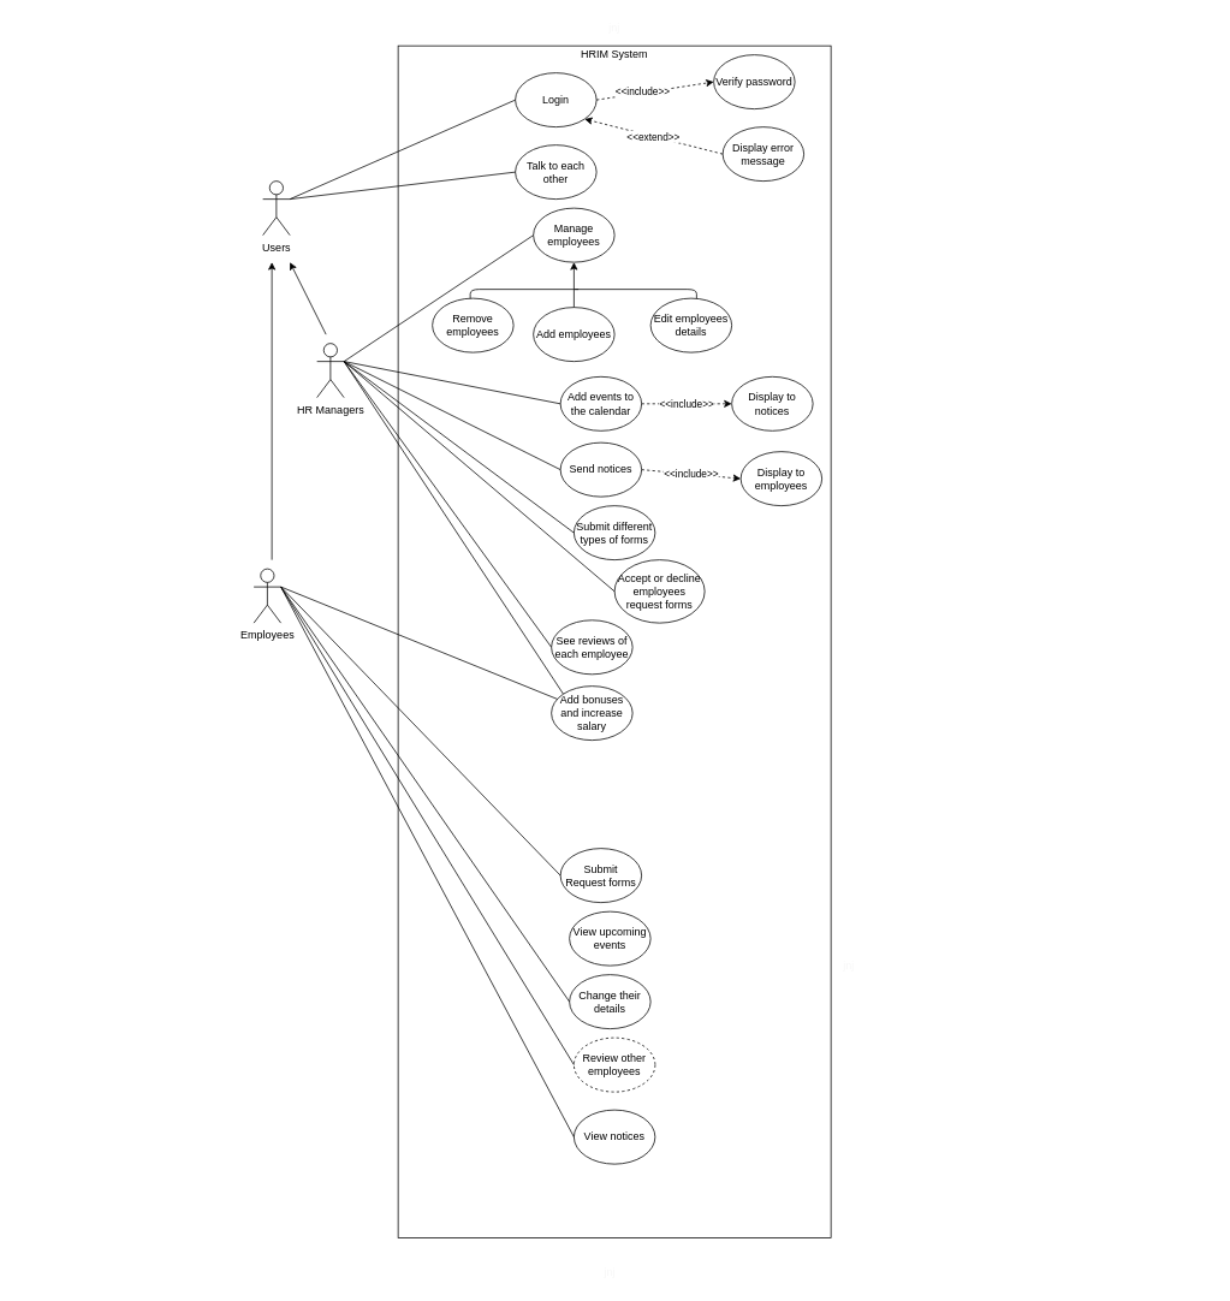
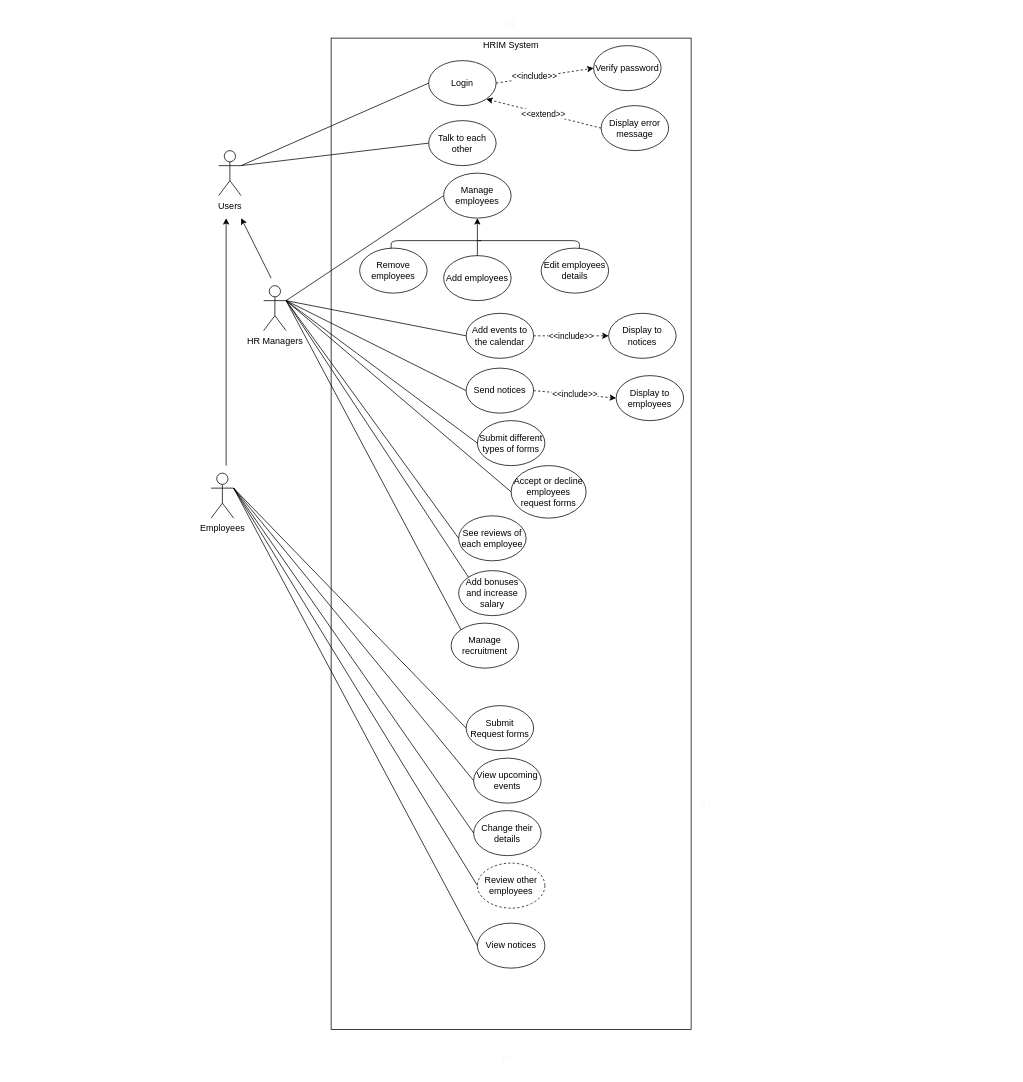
  <mxCell id="0" />
  <mxCell id="1" parent="0" />
  <mxCell id="2" value="" style="rounded=0;whiteSpace=wrap;html=1;rotation=90;" parent="1" vertex="1"><mxGeometry x="20.16" y="470.86" width="1321.71" height="480" as="geometry" /></mxCell>
  <mxCell id="3" value="Users" style="shape=umlActor;verticalLabelPosition=bottom;verticalAlign=top;html=1;outlineConnect=0;" parent="1" vertex="1"><mxGeometry x="291" y="200" width="30" height="60" as="geometry" /></mxCell>
  <mxCell id="4" value="Employees" style="shape=umlActor;verticalLabelPosition=bottom;verticalAlign=top;html=1;outlineConnect=0;" parent="1" vertex="1"><mxGeometry x="281" y="630" width="30" height="60" as="geometry" /></mxCell>
  <mxCell id="5" value="HR Managers" style="shape=umlActor;verticalLabelPosition=bottom;verticalAlign=top;html=1;outlineConnect=0;" parent="1" vertex="1"><mxGeometry x="351" y="380" width="30" height="60" as="geometry" /></mxCell>
  <mxCell id="6" value="" style="endArrow=classic;html=1;" parent="1" edge="1"><mxGeometry width="50" height="50" relative="1" as="geometry"><mxPoint x="361" y="370" as="sourcePoint" /><mxPoint x="321" y="290" as="targetPoint" /></mxGeometry></mxCell>
  <mxCell id="7" value="" style="endArrow=classic;html=1;" parent="1" edge="1"><mxGeometry width="50" height="50" relative="1" as="geometry"><mxPoint x="301" y="620" as="sourcePoint" /><mxPoint x="301" y="290" as="targetPoint" /></mxGeometry></mxCell>
  <mxCell id="8" value="HRIM System" style="text;html=1;strokeColor=none;fillColor=none;align=center;verticalAlign=middle;whiteSpace=wrap;rounded=0;" parent="1" vertex="1"><mxGeometry x="641.01" y="50" width="80" height="20" as="geometry" /></mxCell>
  <mxCell id="9" value="Login" style="ellipse;whiteSpace=wrap;html=1;" parent="1" vertex="1"><mxGeometry x="571" y="80" width="90" height="60" as="geometry" /></mxCell>
  <mxCell id="10" value="Verify password" style="ellipse;whiteSpace=wrap;html=1;" parent="1" vertex="1"><mxGeometry x="791" y="60" width="90" height="60" as="geometry" /></mxCell>
  <mxCell id="11" value="Display error message" style="ellipse;whiteSpace=wrap;html=1;" parent="1" vertex="1"><mxGeometry x="801" y="140" width="90" height="60" as="geometry" /></mxCell>
  <mxCell id="12" value="Manage employees" style="ellipse;whiteSpace=wrap;html=1;" parent="1" vertex="1"><mxGeometry x="591" y="230" width="90" height="60" as="geometry" /></mxCell>
  <mxCell id="13" value="Remove employees" style="ellipse;whiteSpace=wrap;html=1;" parent="1" vertex="1"><mxGeometry x="479" y="330" width="90" height="60" as="geometry" /></mxCell>
  <mxCell id="14" value="Send notices" style="ellipse;whiteSpace=wrap;html=1;" parent="1" vertex="1"><mxGeometry x="621" y="490" width="90" height="60" as="geometry" /></mxCell>
  <mxCell id="15" value="Add events to the calendar" style="ellipse;whiteSpace=wrap;html=1;" parent="1" vertex="1"><mxGeometry x="621" y="416.92" width="90" height="60" as="geometry" /></mxCell>
  <mxCell id="16" value="View upcoming events" style="ellipse;whiteSpace=wrap;html=1;" parent="1" vertex="1"><mxGeometry x="631" y="1010" width="90" height="60" as="geometry" /></mxCell>
  <mxCell id="17" value="Submit &lt;br&gt;Request forms" style="ellipse;whiteSpace=wrap;html=1;" parent="1" vertex="1"><mxGeometry x="621" y="940" width="90" height="60" as="geometry" /></mxCell>
  <mxCell id="18" value="Review other employees" style="ellipse;whiteSpace=wrap;html=1;dashed=1;" parent="1" vertex="1"><mxGeometry x="636.01" y="1150" width="90" height="60" as="geometry" /></mxCell>
  <mxCell id="19" value="Add bonuses and increase salary" style="ellipse;whiteSpace=wrap;html=1;" parent="1" vertex="1"><mxGeometry x="611" y="760" width="90" height="60" as="geometry" /></mxCell>
  <mxCell id="20" value="Accept or decline employees request forms&lt;br&gt;" style="ellipse;whiteSpace=wrap;html=1;" parent="1" vertex="1"><mxGeometry x="681" y="620" width="100" height="70" as="geometry" /></mxCell>
  <mxCell id="21" value="Submit different types of forms" style="ellipse;whiteSpace=wrap;html=1;" parent="1" vertex="1"><mxGeometry x="636.01" y="560" width="90" height="60" as="geometry" /></mxCell>
  <mxCell id="22" value="See reviews of each employee" style="ellipse;whiteSpace=wrap;html=1;" parent="1" vertex="1"><mxGeometry x="611" y="686.92" width="90" height="60" as="geometry" /></mxCell>
  <mxCell id="23" value="" style="endArrow=none;html=1;exitX=1;exitY=0.333;exitDx=0;exitDy=0;exitPerimeter=0;entryX=0;entryY=0.5;entryDx=0;entryDy=0;" parent="1" source="3" target="9" edge="1"><mxGeometry width="50" height="50" relative="1" as="geometry"><mxPoint x="501" y="270" as="sourcePoint" /><mxPoint x="551" y="220" as="targetPoint" /></mxGeometry></mxCell>
  <mxCell id="24" value="" style="endArrow=classic;html=1;entryX=0;entryY=0.5;entryDx=0;entryDy=0;exitX=1;exitY=0.5;exitDx=0;exitDy=0;dashed=1;" parent="1" source="9" target="10" edge="1"><mxGeometry width="50" height="50" relative="1" as="geometry"><mxPoint x="501" y="390" as="sourcePoint" /><mxPoint x="551" y="340" as="targetPoint" /></mxGeometry></mxCell>
  <mxCell id="25" value="&amp;lt;&amp;lt;include&amp;gt;&amp;gt;" style="edgeLabel;html=1;align=center;verticalAlign=middle;resizable=0;points=[];rotation=0;" parent="24" vertex="1" connectable="0"><mxGeometry x="-0.225" y="2" relative="1" as="geometry"><mxPoint as="offset" /></mxGeometry></mxCell>
  <mxCell id="26" value="&amp;lt;&amp;lt;extend&amp;gt;&amp;gt;" style="endArrow=classic;html=1;entryX=1;entryY=1;entryDx=0;entryDy=0;exitX=0;exitY=0.5;exitDx=0;exitDy=0;dashed=1;" parent="1" source="11" target="9" edge="1"><mxGeometry width="50" height="50" relative="1" as="geometry"><mxPoint x="676" y="160" as="sourcePoint" /><mxPoint x="771" y="160" as="targetPoint" /></mxGeometry></mxCell>
  <mxCell id="27" value="" style="endArrow=none;html=1;exitX=1;exitY=0.333;exitDx=0;exitDy=0;exitPerimeter=0;entryX=0;entryY=0.5;entryDx=0;entryDy=0;" parent="1" source="5" target="12" edge="1"><mxGeometry width="50" height="50" relative="1" as="geometry"><mxPoint x="501" y="390" as="sourcePoint" /><mxPoint x="551" y="340" as="targetPoint" /></mxGeometry></mxCell>
  <mxCell id="28" value="Add employees" style="ellipse;whiteSpace=wrap;html=1;" parent="1" vertex="1"><mxGeometry x="591" y="340" width="90" height="60" as="geometry" /></mxCell>
  <mxCell id="29" value="Edit employees details" style="ellipse;whiteSpace=wrap;html=1;" parent="1" vertex="1"><mxGeometry x="721" y="330" width="90" height="60" as="geometry" /></mxCell>
  <mxCell id="30" value="" style="endArrow=none;html=1;exitX=0.5;exitY=0;exitDx=0;exitDy=0;" parent="1" edge="1"><mxGeometry width="50" height="50" relative="1" as="geometry"><mxPoint x="772" y="330" as="sourcePoint" /><mxPoint x="637" y="320" as="targetPoint" /><Array as="points"><mxPoint x="772" y="320" /></Array></mxGeometry></mxCell>
  <mxCell id="31" value="" style="endArrow=none;html=1;" parent="1" edge="1"><mxGeometry width="50" height="50" relative="1" as="geometry"><mxPoint x="521" y="330" as="sourcePoint" /><mxPoint x="641" y="320" as="targetPoint" /><Array as="points"><mxPoint x="521" y="320" /></Array></mxGeometry></mxCell>
  <mxCell id="32" value="" style="endArrow=classic;html=1;" parent="1" edge="1"><mxGeometry width="50" height="50" relative="1" as="geometry"><mxPoint x="636" y="340" as="sourcePoint" /><mxPoint x="636" y="290" as="targetPoint" /></mxGeometry></mxCell>
  <mxCell id="33" value="" style="endArrow=none;html=1;entryX=0;entryY=0.5;entryDx=0;entryDy=0;exitX=1;exitY=0.333;exitDx=0;exitDy=0;exitPerimeter=0;" parent="1" source="5" target="15" edge="1"><mxGeometry width="50" height="50" relative="1" as="geometry"><mxPoint x="381" y="370" as="sourcePoint" /><mxPoint x="601" y="320" as="targetPoint" /></mxGeometry></mxCell>
- <mxCell id="34" value="" style="endArrow=none;html=1;exitX=1;exitY=0.333;exitDx=0;exitDy=0;exitPerimeter=0;" parent="1" source="4" target="19" edge="1"><mxGeometry width="50" height="50" relative="1" as="geometry"><mxPoint x="391" y="380" as="sourcePoint" /><mxPoint x="601" y="590" as="targetPoint" /></mxGeometry></mxCell>
+ <mxCell id="34" value="" style="endArrow=none;html=1;entryX=0;entryY=0.5;entryDx=0;entryDy=0;exitX=1;exitY=0.333;exitDx=0;exitDy=0;exitPerimeter=0;" parent="1" source="4" target="16" edge="1"><mxGeometry width="50" height="50" relative="1" as="geometry"><mxPoint x="391" y="380" as="sourcePoint" /><mxPoint x="601" y="590" as="targetPoint" /></mxGeometry></mxCell>
  <mxCell id="35" value="" style="endArrow=none;html=1;entryX=0;entryY=0.5;entryDx=0;entryDy=0;exitX=1;exitY=0.333;exitDx=0;exitDy=0;exitPerimeter=0;" parent="1" source="5" target="14" edge="1"><mxGeometry width="50" height="50" relative="1" as="geometry"><mxPoint x="381" y="370" as="sourcePoint" /><mxPoint x="601" y="590" as="targetPoint" /></mxGeometry></mxCell>
  <mxCell id="36" value="" style="endArrow=none;html=1;entryX=0;entryY=0.5;entryDx=0;entryDy=0;exitX=1;exitY=0.333;exitDx=0;exitDy=0;exitPerimeter=0;" parent="1" source="4" target="17" edge="1"><mxGeometry width="50" height="50" relative="1" as="geometry"><mxPoint x="321" y="520" as="sourcePoint" /><mxPoint x="496" y="800" as="targetPoint" /></mxGeometry></mxCell>
  <mxCell id="37" value="" style="endArrow=none;html=1;entryX=0;entryY=0.5;entryDx=0;entryDy=0;exitX=1;exitY=0.333;exitDx=0;exitDy=0;exitPerimeter=0;" parent="1" source="4" target="18" edge="1"><mxGeometry width="50" height="50" relative="1" as="geometry"><mxPoint x="321" y="520" as="sourcePoint" /><mxPoint x="496" y="800" as="targetPoint" /></mxGeometry></mxCell>
  <mxCell id="38" value="" style="endArrow=none;html=1;entryX=0;entryY=0.5;entryDx=0;entryDy=0;exitX=1;exitY=0.333;exitDx=0;exitDy=0;exitPerimeter=0;" parent="1" source="5" target="21" edge="1"><mxGeometry width="50" height="50" relative="1" as="geometry"><mxPoint x="391" y="380" as="sourcePoint" /><mxPoint x="601" y="660" as="targetPoint" /></mxGeometry></mxCell>
  <mxCell id="39" value="" style="endArrow=none;html=1;entryX=0;entryY=0.5;entryDx=0;entryDy=0;exitX=1;exitY=0.333;exitDx=0;exitDy=0;exitPerimeter=0;" parent="1" source="5" target="20" edge="1"><mxGeometry width="50" height="50" relative="1" as="geometry"><mxPoint x="391" y="380" as="sourcePoint" /><mxPoint x="601" y="740" as="targetPoint" /></mxGeometry></mxCell>
  <mxCell id="40" value="" style="endArrow=none;html=1;entryX=0;entryY=0.5;entryDx=0;entryDy=0;exitX=1;exitY=0.333;exitDx=0;exitDy=0;exitPerimeter=0;" parent="1" source="5" target="22" edge="1"><mxGeometry width="50" height="50" relative="1" as="geometry"><mxPoint x="391" y="380" as="sourcePoint" /><mxPoint x="601" y="800" as="targetPoint" /></mxGeometry></mxCell>
  <mxCell id="41" value="" style="endArrow=none;html=1;entryX=0;entryY=0;entryDx=0;entryDy=0;exitX=1;exitY=0.333;exitDx=0;exitDy=0;exitPerimeter=0;" parent="1" source="5" target="19" edge="1"><mxGeometry width="50" height="50" relative="1" as="geometry"><mxPoint x="391" y="380" as="sourcePoint" /><mxPoint x="601" y="875.47" as="targetPoint" /></mxGeometry></mxCell>
  <mxCell id="42" value="Talk to each other" style="ellipse;whiteSpace=wrap;html=1;" parent="1" vertex="1"><mxGeometry x="571" y="160" width="90" height="60" as="geometry" /></mxCell>
  <mxCell id="43" value="" style="endArrow=none;html=1;exitX=1;exitY=0.333;exitDx=0;exitDy=0;exitPerimeter=0;entryX=0;entryY=0.5;entryDx=0;entryDy=0;" parent="1" source="3" target="42" edge="1"><mxGeometry width="50" height="50" relative="1" as="geometry"><mxPoint x="331" y="230" as="sourcePoint" /><mxPoint x="586" y="160" as="targetPoint" /></mxGeometry></mxCell>
  <mxCell id="44" value="Change their details" style="ellipse;whiteSpace=wrap;html=1;" parent="1" vertex="1"><mxGeometry x="631" y="1080" width="90" height="60" as="geometry" /></mxCell>
  <mxCell id="45" value="" style="endArrow=none;html=1;entryX=0;entryY=0.5;entryDx=0;entryDy=0;exitX=1;exitY=0.333;exitDx=0;exitDy=0;exitPerimeter=0;" parent="1" source="4" target="44" edge="1"><mxGeometry width="50" height="50" relative="1" as="geometry"><mxPoint x="321" y="520" as="sourcePoint" /><mxPoint x="581" y="1260" as="targetPoint" /></mxGeometry></mxCell>
  <mxCell id="46" value="Display to employees" style="ellipse;whiteSpace=wrap;html=1;" parent="1" vertex="1"><mxGeometry x="821" y="500" width="90" height="60" as="geometry" /></mxCell>
  <mxCell id="47" value="&amp;lt;&amp;lt;include&amp;gt;&amp;gt;" style="endArrow=classic;html=1;entryX=0;entryY=0.5;entryDx=0;entryDy=0;exitX=1;exitY=0.5;exitDx=0;exitDy=0;dashed=1;" parent="1" source="14" target="46" edge="1"><mxGeometry width="50" height="50" relative="1" as="geometry"><mxPoint x="671" y="610" as="sourcePoint" /><mxPoint x="766" y="610" as="targetPoint" /></mxGeometry></mxCell>
  <mxCell id="48" value="Display to notices" style="ellipse;whiteSpace=wrap;html=1;" parent="1" vertex="1"><mxGeometry x="811" y="416.92" width="90" height="60" as="geometry" /></mxCell>
  <mxCell id="49" value="&amp;lt;&amp;lt;include&amp;gt;&amp;gt;" style="endArrow=classic;html=1;entryX=0;entryY=0.5;entryDx=0;entryDy=0;exitX=1;exitY=0.5;exitDx=0;exitDy=0;dashed=1;" parent="1" source="15" target="48" edge="1"><mxGeometry width="50" height="50" relative="1" as="geometry"><mxPoint x="691" y="660" as="sourcePoint" /><mxPoint x="781" y="680" as="targetPoint" /></mxGeometry></mxCell>
+ <mxCell id="50" value="Manage recruitment" style="ellipse;whiteSpace=wrap;html=1;" parent="1" vertex="1"><mxGeometry x="601.01" y="830" width="90" height="60" as="geometry" /></mxCell>
+ <mxCell id="51" value="" style="endArrow=none;html=1;entryX=0;entryY=0;entryDx=0;entryDy=0;exitX=1;exitY=0.333;exitDx=0;exitDy=0;exitPerimeter=0;" parent="1" source="5" target="50" edge="1"><mxGeometry width="50" height="50" relative="1" as="geometry"><mxPoint x="391" y="380" as="sourcePoint" /><mxPoint x="601" y="950" as="targetPoint" /></mxGeometry></mxCell>
  <mxCell id="52" value="&lt;font color=&quot;#f7f7f7&quot;&gt;jnj&lt;/font&gt;" style="text;html=1;strokeColor=none;fillColor=none;align=center;verticalAlign=middle;whiteSpace=wrap;rounded=0;" parent="1" vertex="1"><mxGeometry x="931" y="1060" width="20" height="20" as="geometry" /></mxCell>
  <mxCell id="53" value="&lt;font color=&quot;#f7f7f7&quot;&gt;jnj&lt;/font&gt;" style="text;html=1;strokeColor=none;fillColor=none;align=center;verticalAlign=middle;whiteSpace=wrap;rounded=0;" parent="1" vertex="1"><mxGeometry x="666" y="1400" width="20" height="20" as="geometry" /></mxCell>
  <mxCell id="54" value="&lt;font color=&quot;#f7f7f7&quot;&gt;jnj&lt;/font&gt;" style="text;html=1;strokeColor=none;fillColor=none;align=center;verticalAlign=middle;whiteSpace=wrap;rounded=0;" parent="1" vertex="1"><mxGeometry x="671.01" y="20" width="20" height="20" as="geometry" /></mxCell>
  <mxCell id="55" value="View notices" style="ellipse;whiteSpace=wrap;html=1;" parent="1" vertex="1"><mxGeometry x="636.01" y="1230" width="90" height="60" as="geometry" /></mxCell>
  <mxCell id="56" value="" style="endArrow=none;html=1;entryX=0;entryY=0.5;entryDx=0;entryDy=0;exitX=1;exitY=0.333;exitDx=0;exitDy=0;exitPerimeter=0;" parent="1" source="4" target="55" edge="1"><mxGeometry width="50" height="50" relative="1" as="geometry"><mxPoint x="321" y="660" as="sourcePoint" /><mxPoint x="646.01" y="1190" as="targetPoint" /></mxGeometry></mxCell>
